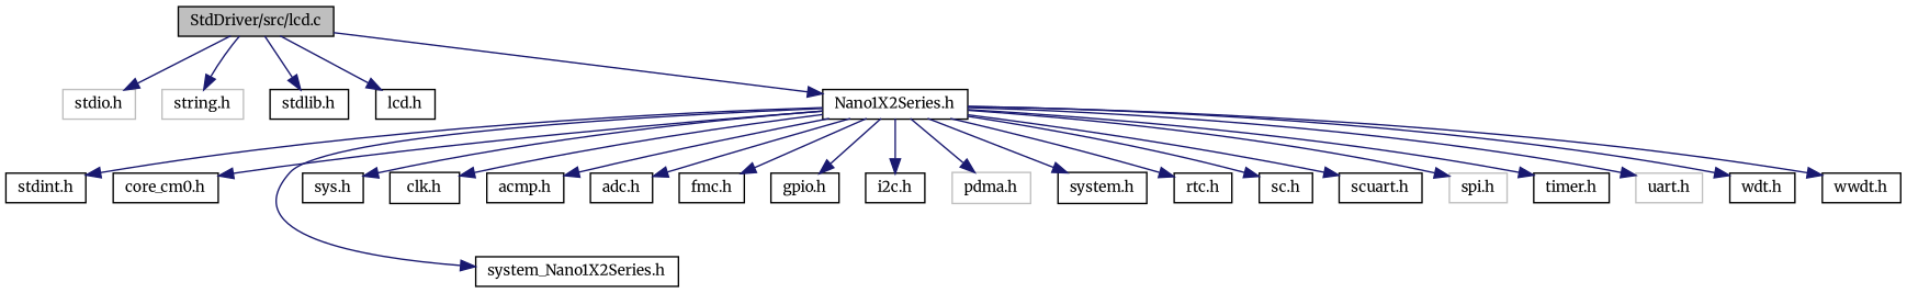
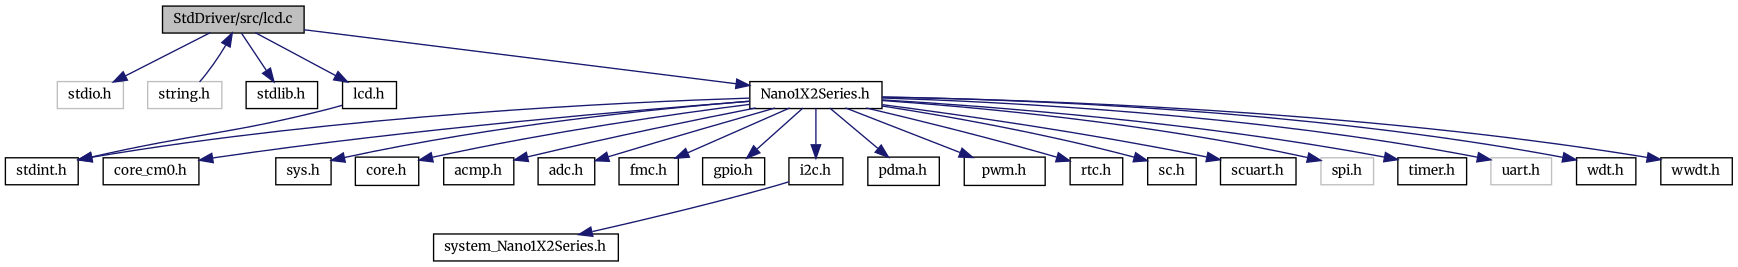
  digraph {
    fontname=Merriweather
    node [color=black fillcolor=white fontname=Merriweather fontsize=10 shape=record style=filled]
    edge [color=midnightblue fontname=Merriweather fontsize=10 labelfontname=Helvetica labelfontsize=10 style=solid]
    n1 [fillcolor=grey75 fontcolor=black height=0.2 label="StdDriver/src/lcd.c" width=0.4]
    n2 [color=grey75 height=0.2 label="stdio.h" width=0.4]
    n3 [color=grey75 height=0.2 label="string.h" width=0.4]
    n4 [height=0.2 label="stdlib.h" width=0.4]
    n5 [height=0.2 label="Nano1X2Series.h" width=0.4]
    n6 [height=0.2 label="lcd.h" width=0.4]
    n7 [height=0.2 label="core_cm0.h" width=0.4]
    n8 [height=0.2 label="system_Nano1X2Series.h" width=0.4]
    n9 [height=0.2 label="stdint.h" width=0.4]
    n10 [height=0.2 label="sys.h" width=0.4]
-   n11 [height=0.2 label="clk.h" width=0.4]
+   n11 [height=0.2 label="core.h" width=0.4]
    n12 [height=0.2 label="acmp.h" width=0.4]
    n13 [height=0.2 label="adc.h" width=0.4]
    n14 [height=0.2 label="fmc.h" width=0.4]
    n15 [height=0.2 label="gpio.h" width=0.4]
    n16 [height=0.2 label="i2c.h" width=0.4]
-   n17 [color=grey75 height=0.2 label="pdma.h" width=0.4]
-   n18 [height=0.2 label="system.h" width=0.4]
+   n17 [height=0.2 label="pdma.h" width=0.4]
+   n18 [height=0.2 label="pwm.h" width=0.4]
    n19 [height=0.2 label="rtc.h" width=0.4]
    n20 [height=0.2 label="sc.h" width=0.4]
    n21 [height=0.2 label="scuart.h" width=0.4]
    n22 [color=grey75 height=0.2 label="spi.h" width=0.4]
    n23 [height=0.2 label="timer.h" width=0.4]
    n24 [color=grey75 height=0.2 label="uart.h" width=0.4]
    n25 [height=0.2 label="wdt.h" width=0.4]
    n26 [height=0.2 label="wwdt.h" width=0.4]
    n1 -> n2
-   n1 -> n3
+   n3 -> n1
    n1 -> n4
    n1 -> n5
    n1 -> n6
    n5 -> n7
-   n5 -> n8
+   n16 -> n8
    n5 -> n9
    n5 -> n10
    n5 -> n11
    n5 -> n12
    n5 -> n13
    n5 -> n14
    n5 -> n15
    n5 -> n16
    n5 -> n17
    n5 -> n18
    n5 -> n19
    n5 -> n20
    n5 -> n21
    n5 -> n22
    n5 -> n23
    n5 -> n24
    n5 -> n25
    n5 -> n26
+   n6 -> n9
  }
